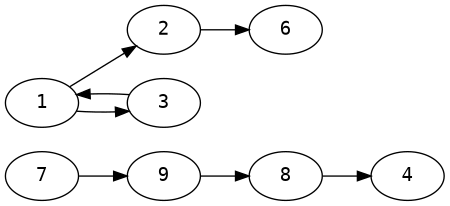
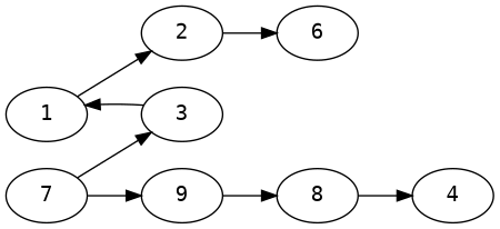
  digraph {
    fontname="DejaVu Sans Mono"
    rankdir=LR
    node [fontname="DejaVu Sans Mono" intval="buffer=2,produced=0,consumed=0" labels="ready,capacity_1_2" vloc="<Idle,Idle,Partial>" zone="(0<=pt<=4 && 0<=ct<=4 && pt==ct)"]
    edge [fontname="DejaVu Sans Mono" vedge="<buffer@produce>"]
    1 [intval="buffer=1,produced=0,consumed=0"]
    2
    3 [labels="ready,capacity_3" vloc="<Idle,Idle,Full>"]
    6 [labels="ready,busy,capacity_1_2" vloc="<Idle,Processing,Partial>" zone="(1<=pt<=4 && ct==0 && 1<=pt-ct<=4)"]
    4 [intval="buffer=2,produced=1,consumed=1" labels="ready,capacity_3" vloc="<Idle,Idle,Full>" zone="(2<=pt<=3 && 2<=ct<=4 && -2<=pt-ct<=0)"]
    7 [labels="ready,busy,capacity_3" vloc="<Idle,Processing,Full>" zone="(1<=pt<=5 && 0<=ct<=2 && 1<=pt-ct<=4)"]
    9 [labels="busy,capacity_3" vloc="<Working,Processing,Full>" zone="(pt==0 && 0<=ct<=2 && -2<=pt-ct<=0)"]
    8 [intval="buffer=2,produced=0,consumed=1" labels="ready,busy,capacity_3" vloc="<Working,Idle,Full>" zone="(0<=pt<=2 && 1<=ct<=2 && -2<=pt-ct<=0)"]
    1 -> 2
-   1 -> 3
+   7 -> 3
    2 -> 6 [vedge="<consumer@consume>"]
    3 -> 1 [vedge="<buffer@consume>"]
    7 -> 9 [vedge="<producer@produce>"]
    9 -> 8 [vedge="<consumer@consume>"]
    8 -> 4 [vedge="<producer@produce>"]
  }
